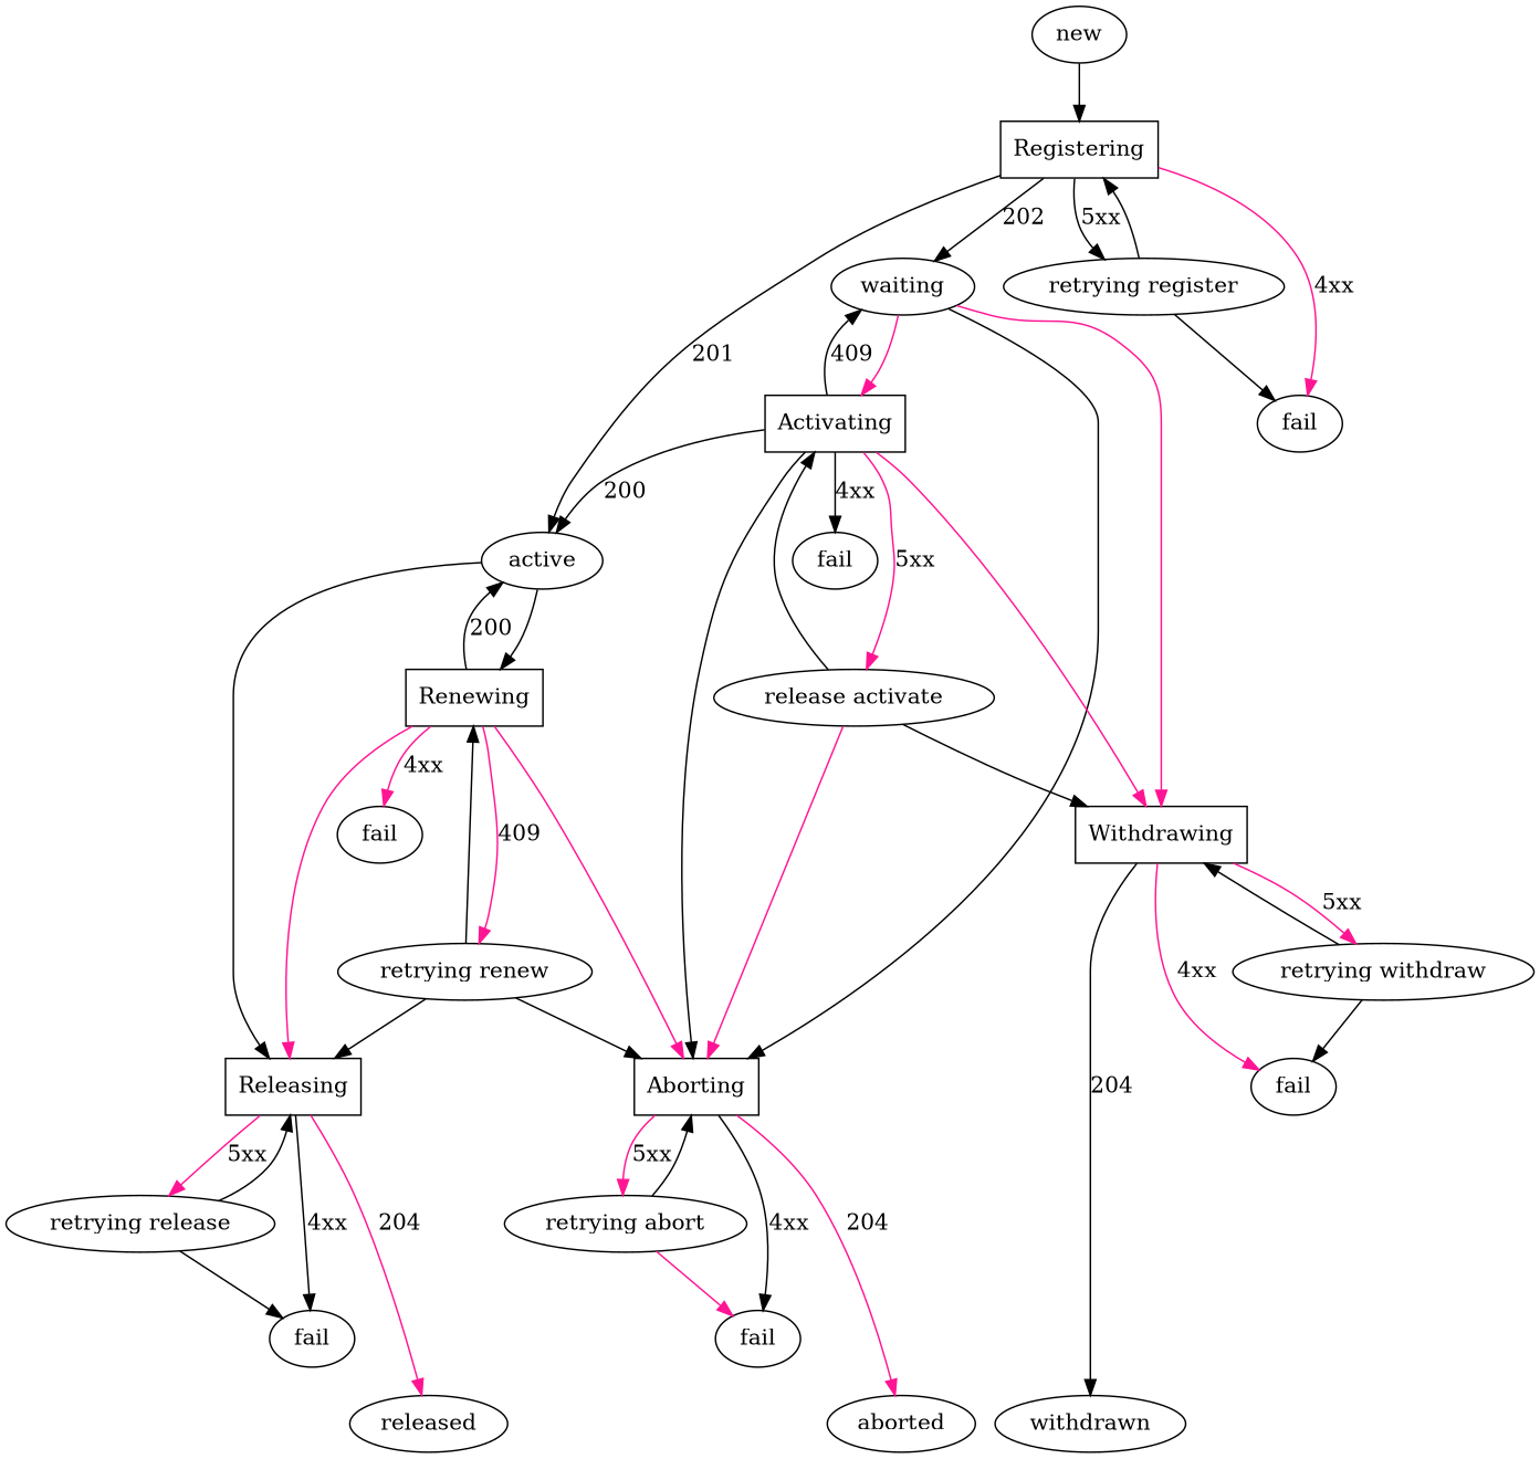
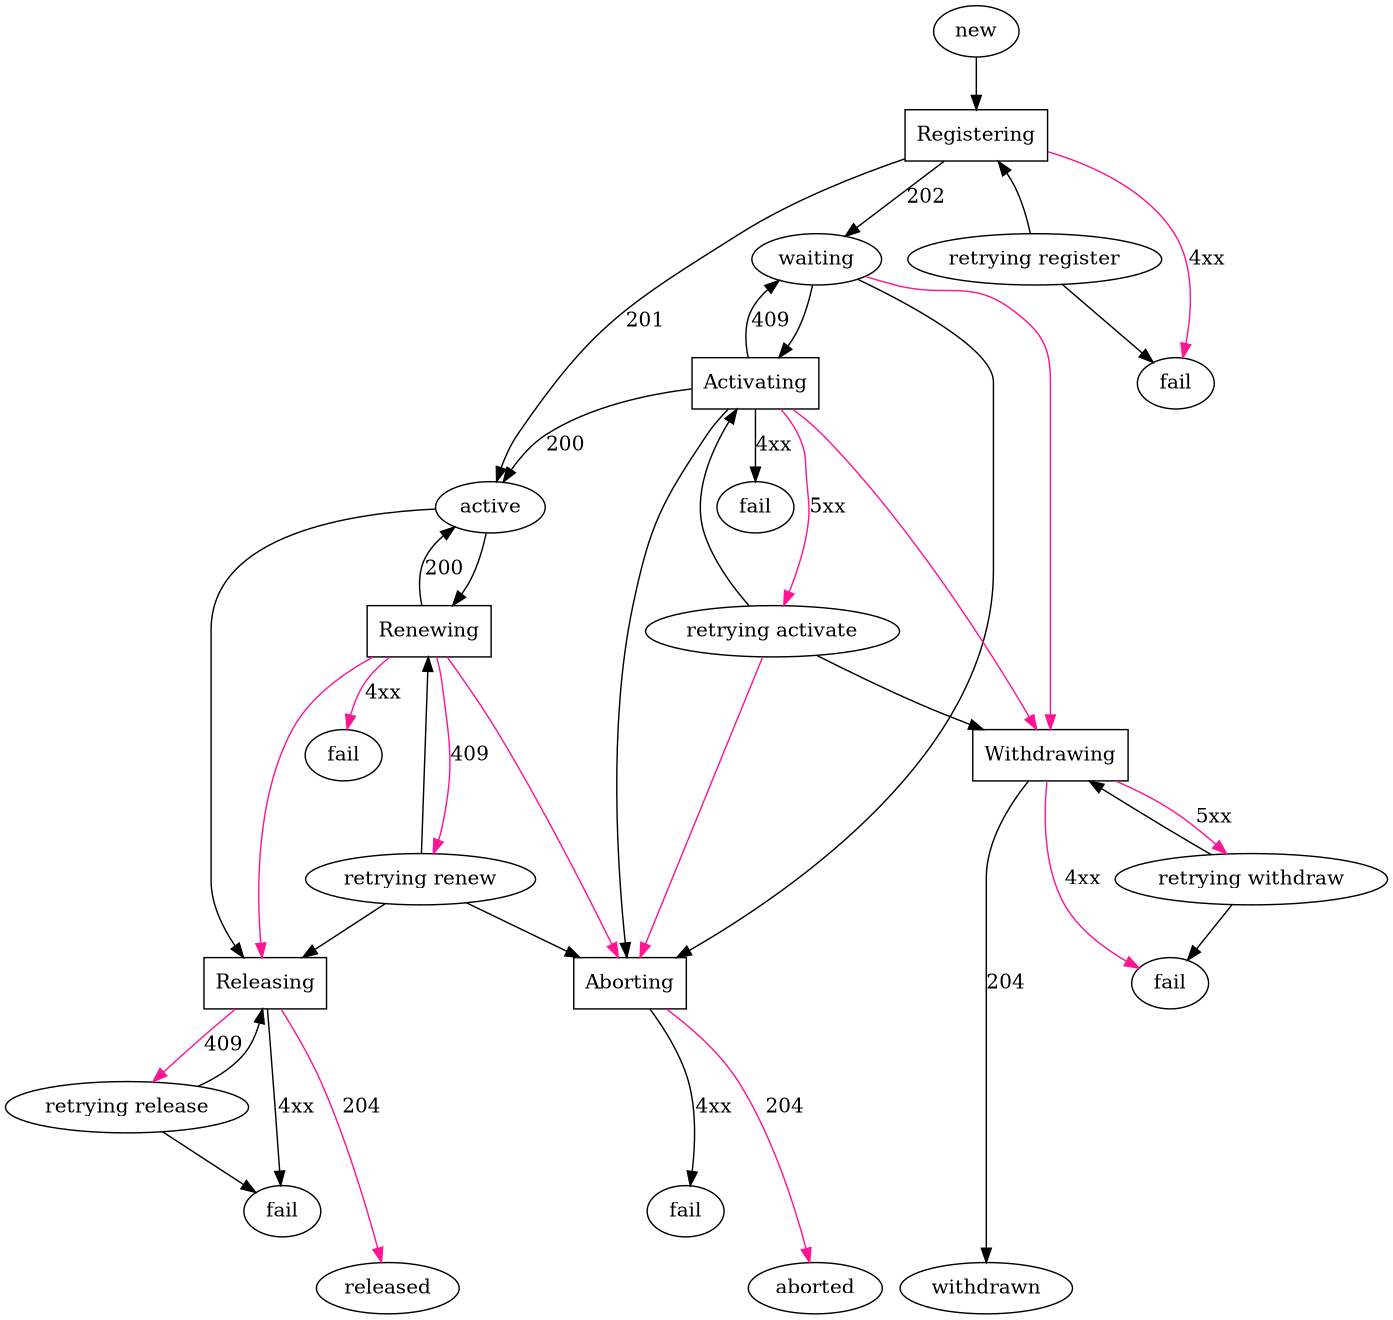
  digraph {
    node [shape=oval]
    edge [color=black]
    new
    aborted
    released
    withdrawn
    n5 [label=Registering shape=box]
    active
    waiting
    n8 [label=fail]
    n9 [label="retrying register"]
    n10 [label=Releasing shape=box]
    n11 [label=Renewing shape=box]
    n12 [label=Aborting shape=box]
    n13 [label=fail]
-   n14 [label="retrying abort"]
    n15 [label=fail]
    n16 [label="retrying release"]
    n17 [label=fail]
    n18 [label="retrying renew"]
    n19 [label=Activating shape=box]
    n20 [label=Withdrawing shape=box]
    n21 [label=fail]
-   n22 [label="release activate"]
+   n22 [label="retrying activate"]
    n23 [label=fail]
    n24 [label="retrying withdraw"]
    subgraph sub_1 {
      rank=source
      new
    }
    subgraph sub_2 {
      rank=sink
      aborted
      released
      withdrawn
    }
    new -> n5
    n5 -> active [label=201]
    n5 -> waiting [label=202]
    n5 -> n8 [color=deeppink label="4xx"]
-   n5 -> n9 [label="5xx"]
    active -> n10
    active -> n11
    waiting -> n12
-   waiting -> n19 [color=deeppink]
+   waiting -> n19
    waiting -> n20 [color=deeppink]
    n9 -> n5
    n9 -> n8
    n10 -> released [color=deeppink label=204]
    n10 -> n15 [label="4xx"]
-   n10 -> n16 [color=deeppink label="5xx"]
+   n10 -> n16 [color=deeppink label=409]
    n11 -> active [label=200]
    n11 -> n10 [color=deeppink]
    n11 -> n12 [color=deeppink]
    n11 -> n17 [color=deeppink label="4xx"]
    n11 -> n18 [color=deeppink label=409 minlen=2]
    n12 -> aborted [color=deeppink label=204]
    n12 -> n13 [label="4xx"]
-   n12 -> n14 [color=deeppink label="5xx"]
-   n14 -> n12
-   n14 -> n13 [color=deeppink]
    n16 -> n10
    n16 -> n15
    n18 -> n10
    n18 -> n11
    n18 -> n12
    n19 -> active [label=200]
    n19 -> waiting [label=409]
    n19 -> n12
    n19 -> n20 [color=deeppink]
    n19 -> n21 [label="4xx"]
    n19 -> n22 [color=deeppink label="5xx" minlen=2]
    n20 -> withdrawn [label=204]
    n20 -> n23 [color=deeppink label="4xx"]
    n20 -> n24 [color=deeppink label="5xx"]
    n22 -> n12 [color=deeppink]
    n22 -> n19
    n22 -> n20
    n24 -> n20
    n24 -> n23
  }
